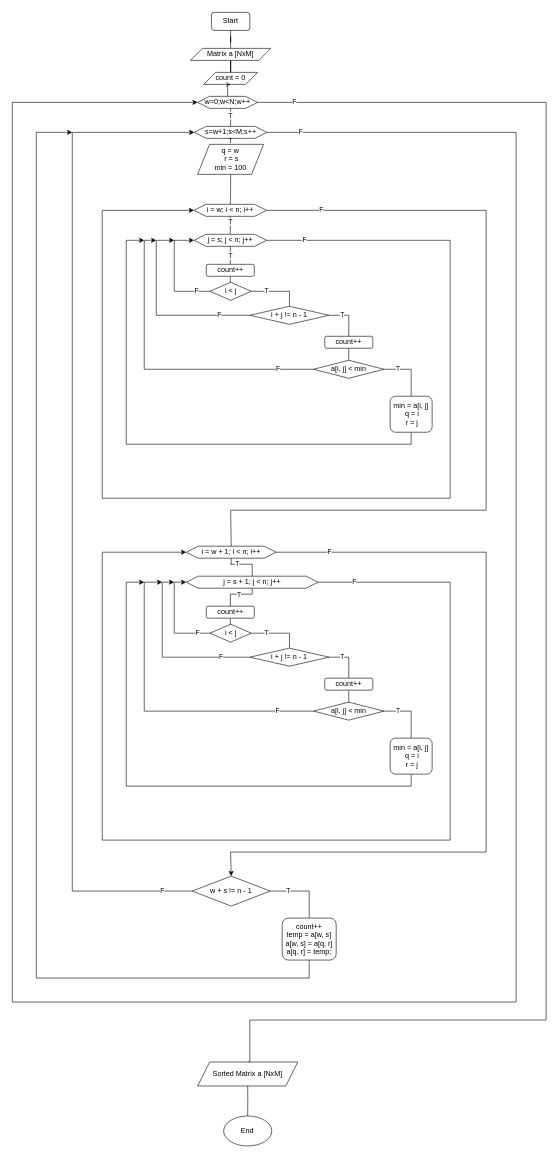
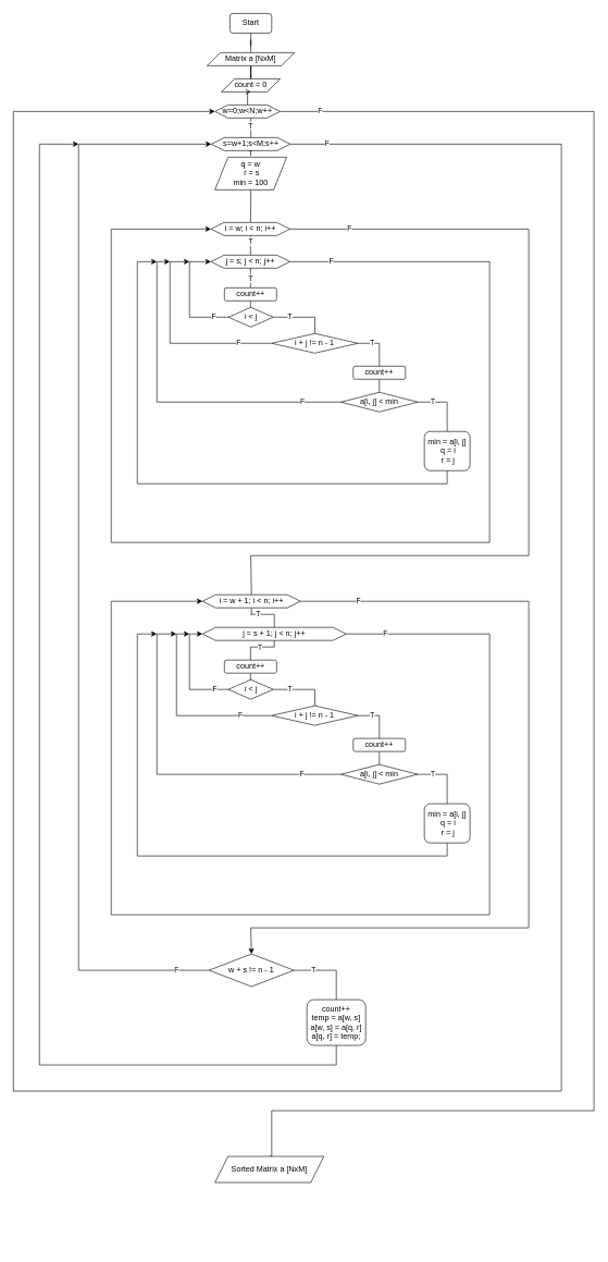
  <mxCell id="0" />
  <mxCell id="1" parent="0" />
  <mxCell id="2" value="Start" style="whiteSpace=wrap;html=1;rounded=1;" vertex="1" parent="1"><mxGeometry x="352" y="20" width="64" height="30" as="geometry" /></mxCell>
  <mxCell id="3" value="" style="edgeStyle=orthogonalEdgeStyle;rounded=0;orthogonalLoop=1;jettySize=auto;html=1;endArrow=none;endFill=0;" edge="1" parent="1" source="5" target="2"><mxGeometry relative="1" as="geometry" /></mxCell>
  <mxCell id="4" value="" style="edgeStyle=orthogonalEdgeStyle;rounded=0;orthogonalLoop=1;jettySize=auto;html=1;endArrow=none;endFill=0;" edge="1" parent="1" source="5" target="6"><mxGeometry relative="1" as="geometry" /></mxCell>
  <mxCell id="5" value="&lt;div&gt;Matrix a [NxM]&lt;/div&gt;" style="shape=parallelogram;perimeter=parallelogramPerimeter;whiteSpace=wrap;html=1;fixedSize=1;" vertex="1" parent="1"><mxGeometry x="317" y="80" width="134" height="20" as="geometry" /></mxCell>
  <mxCell id="6" value="count = 0" style="shape=parallelogram;perimeter=parallelogramPerimeter;whiteSpace=wrap;html=1;fixedSize=1;" vertex="1" parent="1"><mxGeometry x="339" y="120" width="90" height="20" as="geometry" /></mxCell>
  <mxCell id="7" value="" style="edgeStyle=orthogonalEdgeStyle;rounded=0;orthogonalLoop=1;jettySize=auto;html=1;endArrow=open;endFill=0;" edge="1" parent="1" source="10" target="6"><mxGeometry relative="1" as="geometry" /></mxCell>
  <mxCell id="8" value="T" style="edgeStyle=orthogonalEdgeStyle;rounded=0;orthogonalLoop=1;jettySize=auto;html=1;entryX=0.5;entryY=0;entryDx=0;entryDy=0;endArrow=none;endFill=0;" edge="1" parent="1" target="13"><mxGeometry x="-0.226" relative="1" as="geometry"><mxPoint x="384" y="180" as="sourcePoint" /><mxPoint as="offset" /></mxGeometry></mxCell>
  <mxCell id="9" value="F" style="edgeStyle=orthogonalEdgeStyle;rounded=0;orthogonalLoop=1;jettySize=auto;html=1;endArrow=none;endFill=0;entryX=0.5;entryY=0;entryDx=0;entryDy=0;" edge="1" parent="1" source="10" target="63"><mxGeometry x="-0.953" relative="1" as="geometry"><mxPoint x="416" y="1760" as="targetPoint" /><Array as="points"><mxPoint x="910" y="170" /><mxPoint x="910" y="1700" /><mxPoint x="416" y="1700" /><mxPoint x="416" y="1770" /></Array><mxPoint as="offset" /></mxGeometry></mxCell>
  <mxCell id="10" value="w=0;w&amp;lt;N;w++" style="shape=hexagon;perimeter=hexagonPerimeter2;whiteSpace=wrap;html=1;fixedSize=1;" vertex="1" parent="1"><mxGeometry x="329" y="160" width="100" height="20" as="geometry" /></mxCell>
  <mxCell id="11" value="T" style="edgeStyle=orthogonalEdgeStyle;rounded=0;orthogonalLoop=1;jettySize=auto;html=1;entryX=0.5;entryY=0;entryDx=0;entryDy=0;endArrow=none;endFill=0;exitX=0.5;exitY=1;exitDx=0;exitDy=0;" edge="1" parent="1" source="13" target="15"><mxGeometry x="0.2" relative="1" as="geometry"><mxPoint y="-1" as="offset" /></mxGeometry></mxCell>
  <mxCell id="12" value="F" style="edgeStyle=orthogonalEdgeStyle;rounded=0;orthogonalLoop=1;jettySize=auto;html=1;entryX=0;entryY=0.5;entryDx=0;entryDy=0;endArrow=classic;endFill=1;" edge="1" parent="1" source="13" target="10"><mxGeometry x="-0.975" relative="1" as="geometry"><Array as="points"><mxPoint x="860" y="220" /><mxPoint x="860" y="1670" /><mxPoint x="20" y="1670" /><mxPoint x="20" y="170" /></Array><mxPoint as="offset" /></mxGeometry></mxCell>
  <mxCell id="13" value="s=w+1;s&amp;lt;M;s++" style="shape=hexagon;perimeter=hexagonPerimeter2;whiteSpace=wrap;html=1;fixedSize=1;" vertex="1" parent="1"><mxGeometry x="323.5" y="210" width="121" height="20" as="geometry" /></mxCell>
  <mxCell id="14" style="edgeStyle=orthogonalEdgeStyle;rounded=0;orthogonalLoop=1;jettySize=auto;html=1;entryX=0.5;entryY=0;entryDx=0;entryDy=0;endArrow=none;endFill=0;" edge="1" parent="1" source="15" target="18"><mxGeometry relative="1" as="geometry" /></mxCell>
  <mxCell id="15" value="q = w&lt;br&gt;&amp;nbsp;r = s&lt;br&gt;min = 100" style="shape=parallelogram;perimeter=parallelogramPerimeter;whiteSpace=wrap;html=1;fixedSize=1;" vertex="1" parent="1"><mxGeometry x="329" y="240" width="110" height="50" as="geometry" /></mxCell>
  <mxCell id="16" value="T" style="edgeStyle=orthogonalEdgeStyle;rounded=0;orthogonalLoop=1;jettySize=auto;html=1;entryX=0.5;entryY=0;entryDx=0;entryDy=0;endArrow=none;endFill=0;exitX=0.5;exitY=1;exitDx=0;exitDy=0;" edge="1" parent="1" source="18" target="20"><mxGeometry x="-0.333" relative="1" as="geometry"><Array as="points"><mxPoint x="384" y="370" /><mxPoint x="384" y="370" /></Array><mxPoint y="-1" as="offset" /></mxGeometry></mxCell>
  <mxCell id="17" value="F" style="edgeStyle=orthogonalEdgeStyle;rounded=0;orthogonalLoop=1;jettySize=auto;html=1;entryX=0.5;entryY=0;entryDx=0;entryDy=0;endArrow=none;endFill=0;" edge="1" parent="1" source="18" target="39"><mxGeometry x="-0.865" relative="1" as="geometry"><mxPoint x="385" y="890" as="targetPoint" /><Array as="points"><mxPoint x="810" y="350" /><mxPoint x="810" y="850" /><mxPoint x="384" y="850" /></Array><mxPoint as="offset" /></mxGeometry></mxCell>
  <mxCell id="18" value="i = w; i &amp;lt; n; i++" style="shape=hexagon;perimeter=hexagonPerimeter2;whiteSpace=wrap;html=1;fixedSize=1;" vertex="1" parent="1"><mxGeometry x="323" y="340" width="121" height="20" as="geometry" /></mxCell>
  <mxCell id="19" value="F" style="edgeStyle=orthogonalEdgeStyle;rounded=0;orthogonalLoop=1;jettySize=auto;html=1;entryX=0;entryY=0.5;entryDx=0;entryDy=0;endArrow=classic;endFill=1;" edge="1" parent="1" source="20" target="18"><mxGeometry x="-0.935" relative="1" as="geometry"><Array as="points"><mxPoint x="750" y="400" /><mxPoint x="750" y="830" /><mxPoint x="170" y="830" /><mxPoint x="170" y="350" /></Array><mxPoint as="offset" /></mxGeometry></mxCell>
  <mxCell id="20" value="j = s; j &amp;lt; n; j++" style="shape=hexagon;perimeter=hexagonPerimeter2;whiteSpace=wrap;html=1;fixedSize=1;" vertex="1" parent="1"><mxGeometry x="323" y="390" width="121" height="20" as="geometry" /></mxCell>
  <mxCell id="21" value="T" style="edgeStyle=orthogonalEdgeStyle;rounded=0;orthogonalLoop=1;jettySize=auto;html=1;entryX=0.5;entryY=1;entryDx=0;entryDy=0;endArrow=none;endFill=0;exitX=0.5;exitY=0;exitDx=0;exitDy=0;" edge="1" parent="1" source="23" target="20"><mxGeometry x="0.012" relative="1" as="geometry"><mxPoint y="1" as="offset" /></mxGeometry></mxCell>
  <mxCell id="22" style="edgeStyle=orthogonalEdgeStyle;rounded=0;orthogonalLoop=1;jettySize=auto;html=1;entryX=0.5;entryY=0;entryDx=0;entryDy=0;endArrow=none;endFill=0;" edge="1" parent="1" source="23" target="31"><mxGeometry relative="1" as="geometry" /></mxCell>
  <mxCell id="23" value="count++" style="rounded=1;whiteSpace=wrap;html=1;" vertex="1" parent="1"><mxGeometry x="343.5" y="440" width="80" height="20" as="geometry" /></mxCell>
  <mxCell id="24" value="F" style="edgeStyle=orthogonalEdgeStyle;rounded=0;orthogonalLoop=1;jettySize=auto;html=1;endArrow=classic;endFill=1;exitX=0;exitY=0.5;exitDx=0;exitDy=0;" edge="1" parent="1" source="25"><mxGeometry x="-0.772" relative="1" as="geometry"><mxPoint x="260" y="400" as="targetPoint" /><Array as="points"><mxPoint x="240" y="615" /><mxPoint x="240" y="400" /></Array><mxPoint as="offset" /></mxGeometry></mxCell>
  <mxCell id="25" value="a[i, j] &amp;lt; min" style="rhombus;whiteSpace=wrap;html=1;" vertex="1" parent="1"><mxGeometry x="522.25" y="600" width="117.5" height="30" as="geometry" /></mxCell>
  <mxCell id="26" value="T" style="edgeStyle=orthogonalEdgeStyle;rounded=0;orthogonalLoop=1;jettySize=auto;html=1;entryX=1;entryY=0.5;entryDx=0;entryDy=0;endArrow=none;endFill=0;exitX=0.5;exitY=0;exitDx=0;exitDy=0;" edge="1" parent="1" source="28" target="25"><mxGeometry x="0.477" relative="1" as="geometry"><mxPoint as="offset" /></mxGeometry></mxCell>
  <mxCell id="27" style="edgeStyle=orthogonalEdgeStyle;rounded=0;orthogonalLoop=1;jettySize=auto;html=1;endArrow=classic;endFill=1;" edge="1" parent="1" source="28"><mxGeometry relative="1" as="geometry"><mxPoint x="240" y="400" as="targetPoint" /><Array as="points"><mxPoint x="685" y="740" /><mxPoint x="210" y="740" /><mxPoint x="210" y="400" /></Array></mxGeometry></mxCell>
  <mxCell id="28" value="min = a[i, j]&lt;br&gt;&amp;nbsp;q = i&lt;br&gt;&amp;nbsp;r = j" style="rounded=1;whiteSpace=wrap;html=1;" vertex="1" parent="1"><mxGeometry x="650" y="660" width="70" height="60" as="geometry" /></mxCell>
  <mxCell id="29" value="T" style="edgeStyle=orthogonalEdgeStyle;rounded=0;orthogonalLoop=1;jettySize=auto;html=1;endArrow=none;endFill=0;entryX=0.5;entryY=0;entryDx=0;entryDy=0;" edge="1" parent="1" source="31" target="36"><mxGeometry x="-0.438" relative="1" as="geometry"><mxPoint x="500" y="510" as="targetPoint" /><Array as="points"><mxPoint x="482" y="485" /></Array><mxPoint as="offset" /></mxGeometry></mxCell>
  <mxCell id="30" value="F" style="edgeStyle=orthogonalEdgeStyle;rounded=0;orthogonalLoop=1;jettySize=auto;html=1;entryX=0;entryY=0.5;entryDx=0;entryDy=0;endArrow=classic;endFill=1;" edge="1" parent="1" source="31" target="20"><mxGeometry x="-0.743" relative="1" as="geometry"><Array as="points"><mxPoint x="290" y="485" /><mxPoint x="290" y="400" /></Array><mxPoint as="offset" /></mxGeometry></mxCell>
  <mxCell id="31" value="i &lt; j" style="rhombus;whiteSpace=wrap;html=1;" vertex="1" parent="1"><mxGeometry x="349.5" y="470" width="69" height="30" as="geometry" /></mxCell>
  <mxCell id="32" value="" style="edgeStyle=orthogonalEdgeStyle;rounded=0;orthogonalLoop=1;jettySize=auto;html=1;endArrow=none;endFill=0;" edge="1" parent="1" source="33" target="25"><mxGeometry relative="1" as="geometry" /></mxCell>
  <mxCell id="33" value="count++" style="rounded=1;whiteSpace=wrap;html=1;" vertex="1" parent="1"><mxGeometry x="541" y="560" width="80" height="20" as="geometry" /></mxCell>
  <mxCell id="34" value="T" style="edgeStyle=orthogonalEdgeStyle;rounded=0;orthogonalLoop=1;jettySize=auto;html=1;entryX=0.5;entryY=0;entryDx=0;entryDy=0;endArrow=none;endFill=0;" edge="1" parent="1" source="36" target="33"><mxGeometry x="-0.358" relative="1" as="geometry"><Array as="points"><mxPoint x="581" y="525" /></Array><mxPoint as="offset" /></mxGeometry></mxCell>
  <mxCell id="35" value="F" style="edgeStyle=orthogonalEdgeStyle;rounded=0;orthogonalLoop=1;jettySize=auto;html=1;endArrow=classic;endFill=1;" edge="1" parent="1" source="36"><mxGeometry x="-0.673" relative="1" as="geometry"><mxPoint x="290" y="400" as="targetPoint" /><Array as="points"><mxPoint x="260" y="525" /><mxPoint x="260" y="400" /></Array><mxPoint as="offset" /></mxGeometry></mxCell>
  <mxCell id="36" value="i + j != n - 1" style="rhombus;whiteSpace=wrap;html=1;" vertex="1" parent="1"><mxGeometry x="416" y="510" width="132.25" height="30" as="geometry" /></mxCell>
  <mxCell id="37" value="T" style="edgeStyle=orthogonalEdgeStyle;rounded=0;orthogonalLoop=1;jettySize=auto;html=1;entryX=0.5;entryY=0;entryDx=0;entryDy=0;endArrow=none;endFill=0;exitX=0.5;exitY=1;exitDx=0;exitDy=0;" edge="1" parent="1" source="39" target="41"><mxGeometry x="-0.333" relative="1" as="geometry"><Array as="points"><mxPoint x="384" y="940" /><mxPoint x="384" y="940" /></Array><mxPoint y="-1" as="offset" /></mxGeometry></mxCell>
  <mxCell id="38" value="F" style="edgeStyle=orthogonalEdgeStyle;rounded=0;orthogonalLoop=1;jettySize=auto;html=1;entryX=0.5;entryY=0;entryDx=0;entryDy=0;endArrow=classic;endFill=1;" edge="1" parent="1" source="39"><mxGeometry x="-0.865" relative="1" as="geometry"><mxPoint x="385" y="1460" as="targetPoint" /><Array as="points"><mxPoint x="810" y="920" /><mxPoint x="810" y="1420" /><mxPoint x="384" y="1420" /><mxPoint x="384" y="1460" /></Array><mxPoint as="offset" /></mxGeometry></mxCell>
  <mxCell id="39" value="i = w + 1; i &amp;lt; n; i++" style="shape=hexagon;perimeter=hexagonPerimeter2;whiteSpace=wrap;html=1;fixedSize=1;" vertex="1" parent="1"><mxGeometry x="310" y="910" width="150" height="20" as="geometry" /></mxCell>
  <mxCell id="40" value="F" style="edgeStyle=orthogonalEdgeStyle;rounded=0;orthogonalLoop=1;jettySize=auto;html=1;entryX=0;entryY=0.5;entryDx=0;entryDy=0;endArrow=classic;endFill=1;" edge="1" parent="1" source="41" target="39"><mxGeometry x="-0.935" relative="1" as="geometry"><Array as="points"><mxPoint x="750" y="970" /><mxPoint x="750" y="1400" /><mxPoint x="170" y="1400" /><mxPoint x="170" y="920" /></Array><mxPoint as="offset" /></mxGeometry></mxCell>
  <mxCell id="41" value="j = s + 1; j &amp;lt; n; j++" style="shape=hexagon;perimeter=hexagonPerimeter2;whiteSpace=wrap;html=1;fixedSize=1;" vertex="1" parent="1"><mxGeometry x="310" y="960" width="220" height="20" as="geometry" /></mxCell>
  <mxCell id="42" value="T" style="edgeStyle=orthogonalEdgeStyle;rounded=0;orthogonalLoop=1;jettySize=auto;html=1;entryX=0.5;entryY=1;entryDx=0;entryDy=0;endArrow=none;endFill=0;exitX=0.5;exitY=0;exitDx=0;exitDy=0;" edge="1" parent="1" source="44" target="41"><mxGeometry x="0.012" relative="1" as="geometry"><mxPoint y="1" as="offset" /></mxGeometry></mxCell>
  <mxCell id="43" style="edgeStyle=orthogonalEdgeStyle;rounded=0;orthogonalLoop=1;jettySize=auto;html=1;entryX=0.5;entryY=0;entryDx=0;entryDy=0;endArrow=none;endFill=0;" edge="1" parent="1" source="44" target="52"><mxGeometry relative="1" as="geometry" /></mxCell>
  <mxCell id="44" value="count++" style="rounded=1;whiteSpace=wrap;html=1;" vertex="1" parent="1"><mxGeometry x="343.5" y="1010" width="80" height="20" as="geometry" /></mxCell>
  <mxCell id="45" value="F" style="edgeStyle=orthogonalEdgeStyle;rounded=0;orthogonalLoop=1;jettySize=auto;html=1;endArrow=classic;endFill=1;exitX=0;exitY=0.5;exitDx=0;exitDy=0;" edge="1" parent="1" source="46"><mxGeometry x="-0.772" relative="1" as="geometry"><mxPoint x="270" y="970" as="targetPoint" /><Array as="points"><mxPoint x="240" y="1185" /><mxPoint x="240" y="970" /></Array><mxPoint as="offset" /></mxGeometry></mxCell>
  <mxCell id="46" value="a[i, j] &amp;lt; min" style="rhombus;whiteSpace=wrap;html=1;" vertex="1" parent="1"><mxGeometry x="522.25" y="1170" width="117.5" height="30" as="geometry" /></mxCell>
  <mxCell id="47" value="T" style="edgeStyle=orthogonalEdgeStyle;rounded=0;orthogonalLoop=1;jettySize=auto;html=1;entryX=1;entryY=0.5;entryDx=0;entryDy=0;endArrow=none;endFill=0;exitX=0.5;exitY=0;exitDx=0;exitDy=0;" edge="1" parent="1" source="49" target="46"><mxGeometry x="0.477" relative="1" as="geometry"><mxPoint as="offset" /></mxGeometry></mxCell>
  <mxCell id="48" style="edgeStyle=orthogonalEdgeStyle;rounded=0;orthogonalLoop=1;jettySize=auto;html=1;endArrow=classic;endFill=1;" edge="1" parent="1" source="49"><mxGeometry relative="1" as="geometry"><mxPoint x="240" y="970" as="targetPoint" /><Array as="points"><mxPoint x="685" y="1310" /><mxPoint x="210" y="1310" /><mxPoint x="210" y="970" /></Array></mxGeometry></mxCell>
  <mxCell id="49" value="min = a[i, j]&lt;br&gt;&amp;nbsp;q = i&lt;br&gt;&amp;nbsp;r = j" style="rounded=1;whiteSpace=wrap;html=1;" vertex="1" parent="1"><mxGeometry x="650" y="1230" width="70" height="60" as="geometry" /></mxCell>
  <mxCell id="50" value="T" style="edgeStyle=orthogonalEdgeStyle;rounded=0;orthogonalLoop=1;jettySize=auto;html=1;endArrow=none;endFill=0;entryX=0.5;entryY=0;entryDx=0;entryDy=0;" edge="1" parent="1" source="52" target="57"><mxGeometry x="-0.438" relative="1" as="geometry"><mxPoint x="500" y="1080" as="targetPoint" /><Array as="points"><mxPoint x="482" y="1055" /></Array><mxPoint as="offset" /></mxGeometry></mxCell>
  <mxCell id="51" value="F" style="edgeStyle=orthogonalEdgeStyle;rounded=0;orthogonalLoop=1;jettySize=auto;html=1;entryX=0;entryY=0.5;entryDx=0;entryDy=0;endArrow=classic;endFill=1;" edge="1" parent="1" source="52" target="41"><mxGeometry x="-0.743" relative="1" as="geometry"><Array as="points"><mxPoint x="290" y="1055" /><mxPoint x="290" y="970" /></Array><mxPoint as="offset" /></mxGeometry></mxCell>
  <mxCell id="52" value="i &lt; j" style="rhombus;whiteSpace=wrap;html=1;" vertex="1" parent="1"><mxGeometry x="349.5" y="1040" width="69" height="30" as="geometry" /></mxCell>
  <mxCell id="53" value="" style="edgeStyle=orthogonalEdgeStyle;rounded=0;orthogonalLoop=1;jettySize=auto;html=1;endArrow=none;endFill=0;" edge="1" parent="1" source="54" target="46"><mxGeometry relative="1" as="geometry" /></mxCell>
  <mxCell id="54" value="count++" style="rounded=1;whiteSpace=wrap;html=1;" vertex="1" parent="1"><mxGeometry x="541" y="1130" width="80" height="20" as="geometry" /></mxCell>
  <mxCell id="55" value="T" style="edgeStyle=orthogonalEdgeStyle;rounded=0;orthogonalLoop=1;jettySize=auto;html=1;entryX=0.5;entryY=0;entryDx=0;entryDy=0;endArrow=none;endFill=0;" edge="1" parent="1" source="57" target="54"><mxGeometry x="-0.358" relative="1" as="geometry"><Array as="points"><mxPoint x="581" y="1095" /></Array><mxPoint as="offset" /></mxGeometry></mxCell>
  <mxCell id="56" value="F" style="edgeStyle=orthogonalEdgeStyle;rounded=0;orthogonalLoop=1;jettySize=auto;html=1;endArrow=classic;endFill=1;" edge="1" parent="1" source="57"><mxGeometry x="-0.673" relative="1" as="geometry"><mxPoint x="290" y="970" as="targetPoint" /><Array as="points"><mxPoint x="270" y="1095" /><mxPoint x="270" y="970" /></Array><mxPoint as="offset" /></mxGeometry></mxCell>
  <mxCell id="57" value="i + j != n - 1" style="rhombus;whiteSpace=wrap;html=1;" vertex="1" parent="1"><mxGeometry x="416" y="1080" width="132.25" height="30" as="geometry" /></mxCell>
  <mxCell id="58" value="T" style="edgeStyle=orthogonalEdgeStyle;rounded=0;orthogonalLoop=1;jettySize=auto;html=1;entryX=0.5;entryY=0;entryDx=0;entryDy=0;endArrow=none;endFill=0;" edge="1" parent="1" source="60" target="62"><mxGeometry x="-0.455" relative="1" as="geometry"><mxPoint as="offset" /></mxGeometry></mxCell>
  <mxCell id="59" value="F" style="edgeStyle=orthogonalEdgeStyle;rounded=0;orthogonalLoop=1;jettySize=auto;html=1;entryX=0;entryY=0.5;entryDx=0;entryDy=0;endArrow=classic;endFill=1;" edge="1" parent="1" source="60" target="13"><mxGeometry x="-0.94" relative="1" as="geometry"><Array as="points"><mxPoint x="120" y="1485" /><mxPoint x="120" y="220" /></Array><mxPoint as="offset" /></mxGeometry></mxCell>
  <mxCell id="60" value="w + s != n - 1" style="rhombus;whiteSpace=wrap;html=1;" vertex="1" parent="1"><mxGeometry x="320" y="1460" width="130" height="50" as="geometry" /></mxCell>
  <mxCell id="61" style="edgeStyle=orthogonalEdgeStyle;rounded=0;orthogonalLoop=1;jettySize=auto;html=1;endArrow=classic;endFill=1;" edge="1" parent="1" source="62"><mxGeometry relative="1" as="geometry"><mxPoint x="120" y="220" as="targetPoint" /><Array as="points"><mxPoint x="515" y="1630" /><mxPoint x="60" y="1630" /><mxPoint x="60" y="220" /></Array></mxGeometry></mxCell>
  <mxCell id="62" value="count++&lt;br&gt;temp = a[w, s]&lt;br&gt;a[w, s] = a[q, r]&lt;br&gt;a[q, r] = temp;" style="rounded=1;whiteSpace=wrap;html=1;" vertex="1" parent="1"><mxGeometry x="470" y="1530" width="90" height="70" as="geometry" /></mxCell>
  <mxCell id="63" value="Sorted Matrix a [NxM]" style="shape=parallelogram;perimeter=parallelogramPerimeter;whiteSpace=wrap;html=1;fixedSize=1;" vertex="1" parent="1"><mxGeometry x="329" y="1770" width="167" height="40" as="geometry" /></mxCell>
- <mxCell id="64" value="" style="edgeStyle=orthogonalEdgeStyle;rounded=0;orthogonalLoop=1;jettySize=auto;html=1;endArrow=none;endFill=0;" edge="1" parent="1" source="65" target="63"><mxGeometry relative="1" as="geometry" /></mxCell>
- <mxCell id="65" value="End" style="ellipse;whiteSpace=wrap;html=1;" vertex="1" parent="1"><mxGeometry x="372.37" y="1860" width="80.25" height="50" as="geometry" /></mxCell>
